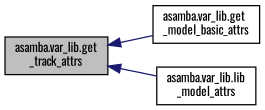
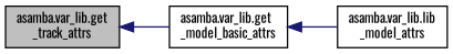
  digraph {
    fontname=Oswald
    rankdir=LR
    node [color=black fillcolor=white fontname=Oswald fontsize=10 shape=record style=filled]
    edge [color=midnightblue dir=back fontname=Oswald fontsize=10 labelfontname=Helvetica labelfontsize=10 style=solid]
    n1 [fillcolor=grey75 fontcolor=black height=0.2 label="asamba.var_lib.get\l_track_attrs" width=0.4]
    n2 [height=0.2 label="asamba.var_lib.get\l_model_basic_attrs" width=0.4]
    n3 [height=0.2 label="asamba.var_lib.lib\l_model_attrs" width=0.4]
    n1 -> n2
-   n1 -> n3
+   n2 -> n3
  }
